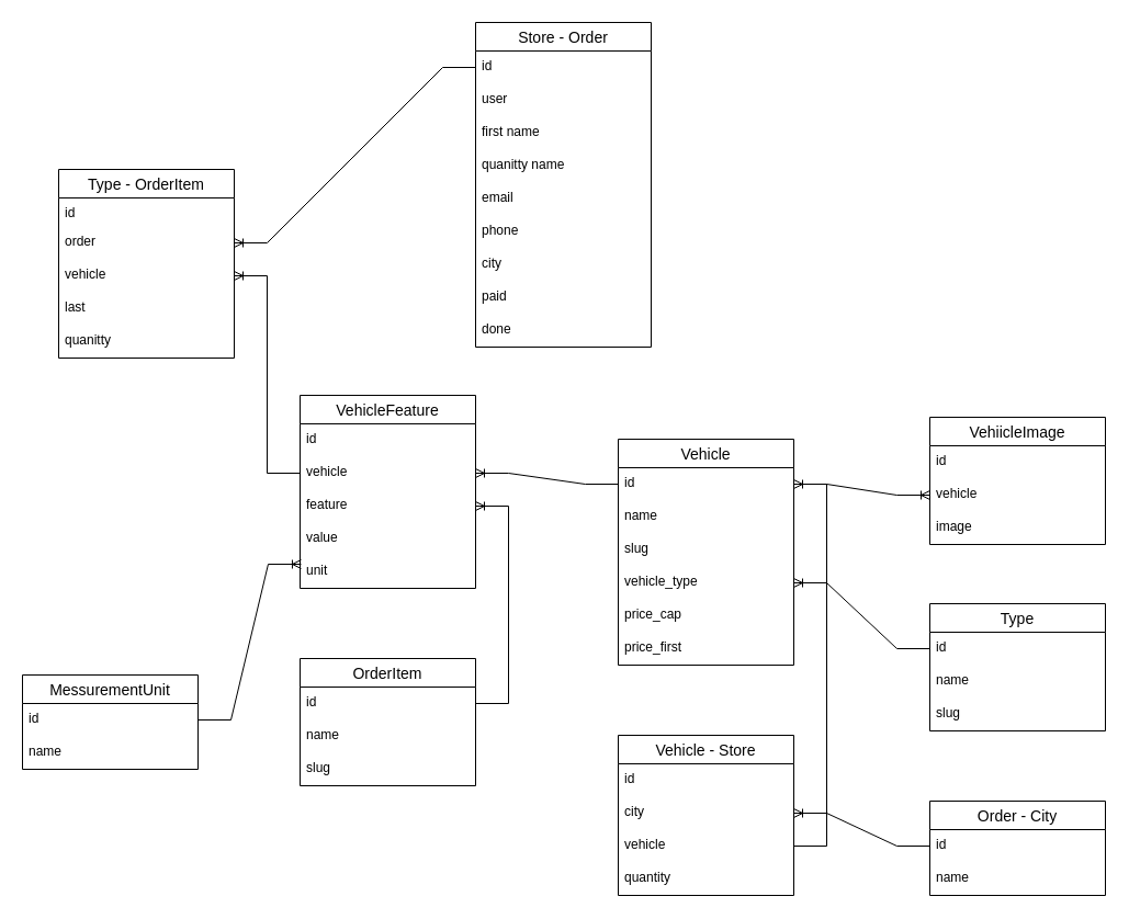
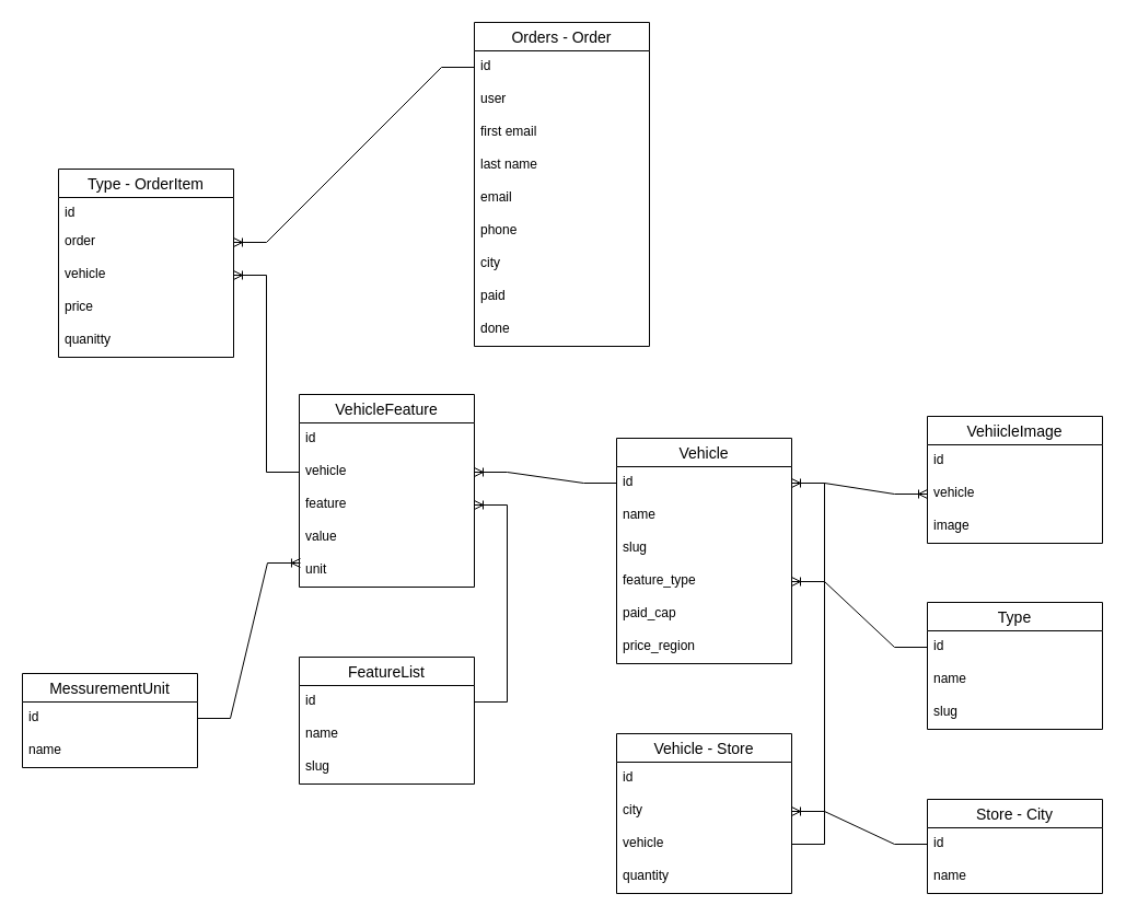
  <mxCell id="0" />
  <mxCell id="1" parent="0" />
  <mxCell id="2" value="Vehicle" style="swimlane;fontStyle=0;childLayout=stackLayout;horizontal=1;startSize=26;horizontalStack=0;resizeParent=1;resizeParentMax=0;resizeLast=0;collapsible=1;marginBottom=0;align=center;fontSize=14;" parent="1" vertex="1"><mxGeometry x="563" y="400" width="160" height="206" as="geometry" /></mxCell>
  <mxCell id="3" value="id" style="text;strokeColor=none;fillColor=none;spacingLeft=4;spacingRight=4;overflow=hidden;rotatable=0;points=[[0,0.5],[1,0.5]];portConstraint=eastwest;fontSize=12;" parent="2" vertex="1"><mxGeometry y="26" width="160" height="30" as="geometry" /></mxCell>
  <mxCell id="4" value="name&#10;" style="text;strokeColor=none;fillColor=none;spacingLeft=4;spacingRight=4;overflow=hidden;rotatable=0;points=[[0,0.5],[1,0.5]];portConstraint=eastwest;fontSize=12;" parent="2" vertex="1"><mxGeometry y="56" width="160" height="30" as="geometry" /></mxCell>
  <mxCell id="5" value="slug" style="text;strokeColor=none;fillColor=none;spacingLeft=4;spacingRight=4;overflow=hidden;rotatable=0;points=[[0,0.5],[1,0.5]];portConstraint=eastwest;fontSize=12;" parent="2" vertex="1"><mxGeometry y="86" width="160" height="30" as="geometry" /></mxCell>
- <mxCell id="6" value="vehicle_type" style="text;strokeColor=none;fillColor=none;spacingLeft=4;spacingRight=4;overflow=hidden;rotatable=0;points=[[0,0.5],[1,0.5]];portConstraint=eastwest;fontSize=12;" parent="2" vertex="1"><mxGeometry y="116" width="160" height="30" as="geometry" /></mxCell>
- <mxCell id="7" value="price_cap" style="text;strokeColor=none;fillColor=none;spacingLeft=4;spacingRight=4;overflow=hidden;rotatable=0;points=[[0,0.5],[1,0.5]];portConstraint=eastwest;fontSize=12;" parent="2" vertex="1"><mxGeometry y="146" width="160" height="30" as="geometry" /></mxCell>
- <mxCell id="8" value="price_first" style="text;strokeColor=none;fillColor=none;spacingLeft=4;spacingRight=4;overflow=hidden;rotatable=0;points=[[0,0.5],[1,0.5]];portConstraint=eastwest;fontSize=12;" parent="2" vertex="1"><mxGeometry y="176" width="160" height="30" as="geometry" /></mxCell>
+ <mxCell id="6" value="feature_type" style="text;strokeColor=none;fillColor=none;spacingLeft=4;spacingRight=4;overflow=hidden;rotatable=0;points=[[0,0.5],[1,0.5]];portConstraint=eastwest;fontSize=12;" parent="2" vertex="1"><mxGeometry y="116" width="160" height="30" as="geometry" /></mxCell>
+ <mxCell id="7" value="paid_cap" style="text;strokeColor=none;fillColor=none;spacingLeft=4;spacingRight=4;overflow=hidden;rotatable=0;points=[[0,0.5],[1,0.5]];portConstraint=eastwest;fontSize=12;" parent="2" vertex="1"><mxGeometry y="146" width="160" height="30" as="geometry" /></mxCell>
+ <mxCell id="8" value="price_region" style="text;strokeColor=none;fillColor=none;spacingLeft=4;spacingRight=4;overflow=hidden;rotatable=0;points=[[0,0.5],[1,0.5]];portConstraint=eastwest;fontSize=12;" parent="2" vertex="1"><mxGeometry y="176" width="160" height="30" as="geometry" /></mxCell>
  <mxCell id="9" value="VehiicleImage" style="swimlane;fontStyle=0;childLayout=stackLayout;horizontal=1;startSize=26;horizontalStack=0;resizeParent=1;resizeParentMax=0;resizeLast=0;collapsible=1;marginBottom=0;align=center;fontSize=14;" parent="1" vertex="1"><mxGeometry x="847" y="380" width="160" height="116" as="geometry" /></mxCell>
  <mxCell id="10" value="id" style="text;strokeColor=none;fillColor=none;spacingLeft=4;spacingRight=4;overflow=hidden;rotatable=0;points=[[0,0.5],[1,0.5]];portConstraint=eastwest;fontSize=12;" parent="9" vertex="1"><mxGeometry y="26" width="160" height="30" as="geometry" /></mxCell>
  <mxCell id="11" value="vehicle&#10;" style="text;strokeColor=none;fillColor=none;spacingLeft=4;spacingRight=4;overflow=hidden;rotatable=0;points=[[0,0.5],[1,0.5]];portConstraint=eastwest;fontSize=12;" parent="9" vertex="1"><mxGeometry y="56" width="160" height="30" as="geometry" /></mxCell>
  <mxCell id="12" value="image&#10;" style="text;strokeColor=none;fillColor=none;spacingLeft=4;spacingRight=4;overflow=hidden;rotatable=0;points=[[0,0.5],[1,0.5]];portConstraint=eastwest;fontSize=12;" parent="9" vertex="1"><mxGeometry y="86" width="160" height="30" as="geometry" /></mxCell>
  <mxCell id="13" value="" style="edgeStyle=entityRelationEdgeStyle;fontSize=12;html=1;endArrow=ERoneToMany;rounded=0;" parent="1" source="3" target="11" edge="1"><mxGeometry width="100" height="100" relative="1" as="geometry"><mxPoint x="583" y="350" as="sourcePoint" /><mxPoint x="683" y="250" as="targetPoint" /></mxGeometry></mxCell>
  <mxCell id="14" value="VehicleFeature" style="swimlane;fontStyle=0;childLayout=stackLayout;horizontal=1;startSize=26;horizontalStack=0;resizeParent=1;resizeParentMax=0;resizeLast=0;collapsible=1;marginBottom=0;align=center;fontSize=14;" parent="1" vertex="1"><mxGeometry x="273" y="360" width="160" height="176" as="geometry" /></mxCell>
  <mxCell id="15" value="id&#10;" style="text;strokeColor=none;fillColor=none;spacingLeft=4;spacingRight=4;overflow=hidden;rotatable=0;points=[[0,0.5],[1,0.5]];portConstraint=eastwest;fontSize=12;" parent="14" vertex="1"><mxGeometry y="26" width="160" height="30" as="geometry" /></mxCell>
  <mxCell id="16" value="vehicle" style="text;strokeColor=none;fillColor=none;spacingLeft=4;spacingRight=4;overflow=hidden;rotatable=0;points=[[0,0.5],[1,0.5]];portConstraint=eastwest;fontSize=12;" parent="14" vertex="1"><mxGeometry y="56" width="160" height="30" as="geometry" /></mxCell>
  <mxCell id="17" value="feature" style="text;strokeColor=none;fillColor=none;spacingLeft=4;spacingRight=4;overflow=hidden;rotatable=0;points=[[0,0.5],[1,0.5]];portConstraint=eastwest;fontSize=12;" parent="14" vertex="1"><mxGeometry y="86" width="160" height="30" as="geometry" /></mxCell>
  <mxCell id="18" value="value" style="text;strokeColor=none;fillColor=none;spacingLeft=4;spacingRight=4;overflow=hidden;rotatable=0;points=[[0,0.5],[1,0.5]];portConstraint=eastwest;fontSize=12;" parent="14" vertex="1"><mxGeometry y="116" width="160" height="30" as="geometry" /></mxCell>
  <mxCell id="19" value="unit&#10;" style="text;strokeColor=none;fillColor=none;spacingLeft=4;spacingRight=4;overflow=hidden;rotatable=0;points=[[0,0.5],[1,0.5]];portConstraint=eastwest;fontSize=12;" parent="14" vertex="1"><mxGeometry y="146" width="160" height="30" as="geometry" /></mxCell>
  <mxCell id="20" value="MessurementUnit" style="swimlane;fontStyle=0;childLayout=stackLayout;horizontal=1;startSize=26;horizontalStack=0;resizeParent=1;resizeParentMax=0;resizeLast=0;collapsible=1;marginBottom=0;align=center;fontSize=14;" parent="1" vertex="1"><mxGeometry x="20" y="615" width="160" height="86" as="geometry" /></mxCell>
  <mxCell id="21" value="id" style="text;strokeColor=none;fillColor=none;spacingLeft=4;spacingRight=4;overflow=hidden;rotatable=0;points=[[0,0.5],[1,0.5]];portConstraint=eastwest;fontSize=12;" parent="20" vertex="1"><mxGeometry y="26" width="160" height="30" as="geometry" /></mxCell>
  <mxCell id="22" value="name" style="text;strokeColor=none;fillColor=none;spacingLeft=4;spacingRight=4;overflow=hidden;rotatable=0;points=[[0,0.5],[1,0.5]];portConstraint=eastwest;fontSize=12;" parent="20" vertex="1"><mxGeometry y="56" width="160" height="30" as="geometry" /></mxCell>
  <mxCell id="23" value="" style="edgeStyle=entityRelationEdgeStyle;fontSize=12;html=1;endArrow=ERoneToMany;rounded=0;entryX=0.006;entryY=0.267;entryDx=0;entryDy=0;entryPerimeter=0;" parent="1" source="21" target="19" edge="1"><mxGeometry width="100" height="100" relative="1" as="geometry"><mxPoint x="173" y="270" as="sourcePoint" /><mxPoint x="243" y="220" as="targetPoint" /></mxGeometry></mxCell>
  <mxCell id="24" value="" style="edgeStyle=entityRelationEdgeStyle;fontSize=12;html=1;endArrow=ERoneToMany;rounded=0;exitX=0;exitY=0.5;exitDx=0;exitDy=0;" parent="1" source="3" target="16" edge="1"><mxGeometry width="100" height="100" relative="1" as="geometry"><mxPoint x="803" y="300" as="sourcePoint" /><mxPoint x="903" y="200" as="targetPoint" /></mxGeometry></mxCell>
- <mxCell id="25" value="OrderItem" style="swimlane;fontStyle=0;childLayout=stackLayout;horizontal=1;startSize=26;horizontalStack=0;resizeParent=1;resizeParentMax=0;resizeLast=0;collapsible=1;marginBottom=0;align=center;fontSize=14;" parent="1" vertex="1"><mxGeometry x="273" y="600" width="160" height="116" as="geometry" /></mxCell>
+ <mxCell id="25" value="FeatureList" style="swimlane;fontStyle=0;childLayout=stackLayout;horizontal=1;startSize=26;horizontalStack=0;resizeParent=1;resizeParentMax=0;resizeLast=0;collapsible=1;marginBottom=0;align=center;fontSize=14;" parent="1" vertex="1"><mxGeometry x="273" y="600" width="160" height="116" as="geometry" /></mxCell>
  <mxCell id="26" value="id" style="text;strokeColor=none;fillColor=none;spacingLeft=4;spacingRight=4;overflow=hidden;rotatable=0;points=[[0,0.5],[1,0.5]];portConstraint=eastwest;fontSize=12;" parent="25" vertex="1"><mxGeometry y="26" width="160" height="30" as="geometry" /></mxCell>
  <mxCell id="27" value="name" style="text;strokeColor=none;fillColor=none;spacingLeft=4;spacingRight=4;overflow=hidden;rotatable=0;points=[[0,0.5],[1,0.5]];portConstraint=eastwest;fontSize=12;" parent="25" vertex="1"><mxGeometry y="56" width="160" height="30" as="geometry" /></mxCell>
  <mxCell id="28" value="slug" style="text;strokeColor=none;fillColor=none;spacingLeft=4;spacingRight=4;overflow=hidden;rotatable=0;points=[[0,0.5],[1,0.5]];portConstraint=eastwest;fontSize=12;" parent="25" vertex="1"><mxGeometry y="86" width="160" height="30" as="geometry" /></mxCell>
  <mxCell id="29" value="" style="edgeStyle=entityRelationEdgeStyle;fontSize=12;html=1;endArrow=ERoneToMany;rounded=0;exitX=1;exitY=0.5;exitDx=0;exitDy=0;" parent="1" source="26" target="17" edge="1"><mxGeometry width="100" height="100" relative="1" as="geometry"><mxPoint x="803" y="300" as="sourcePoint" /><mxPoint x="903" y="200" as="targetPoint" /></mxGeometry></mxCell>
  <mxCell id="30" value="Type" style="swimlane;fontStyle=0;childLayout=stackLayout;horizontal=1;startSize=26;horizontalStack=0;resizeParent=1;resizeParentMax=0;resizeLast=0;collapsible=1;marginBottom=0;align=center;fontSize=14;" parent="1" vertex="1"><mxGeometry x="847" y="550" width="160" height="116" as="geometry" /></mxCell>
  <mxCell id="31" value="id" style="text;strokeColor=none;fillColor=none;spacingLeft=4;spacingRight=4;overflow=hidden;rotatable=0;points=[[0,0.5],[1,0.5]];portConstraint=eastwest;fontSize=12;" parent="30" vertex="1"><mxGeometry y="26" width="160" height="30" as="geometry" /></mxCell>
  <mxCell id="32" value="name" style="text;strokeColor=none;fillColor=none;spacingLeft=4;spacingRight=4;overflow=hidden;rotatable=0;points=[[0,0.5],[1,0.5]];portConstraint=eastwest;fontSize=12;" parent="30" vertex="1"><mxGeometry y="56" width="160" height="30" as="geometry" /></mxCell>
  <mxCell id="33" value="slug" style="text;strokeColor=none;fillColor=none;spacingLeft=4;spacingRight=4;overflow=hidden;rotatable=0;points=[[0,0.5],[1,0.5]];portConstraint=eastwest;fontSize=12;" parent="30" vertex="1"><mxGeometry y="86" width="160" height="30" as="geometry" /></mxCell>
  <mxCell id="34" value="" style="edgeStyle=entityRelationEdgeStyle;fontSize=12;html=1;endArrow=ERoneToMany;rounded=0;" parent="1" source="31" target="6" edge="1"><mxGeometry width="100" height="100" relative="1" as="geometry"><mxPoint x="653" y="300" as="sourcePoint" /><mxPoint x="753" y="200" as="targetPoint" /></mxGeometry></mxCell>
  <mxCell id="35" value="Vehicle - Store" style="swimlane;fontStyle=0;childLayout=stackLayout;horizontal=1;startSize=26;horizontalStack=0;resizeParent=1;resizeParentMax=0;resizeLast=0;collapsible=1;marginBottom=0;align=center;fontSize=14;" parent="1" vertex="1"><mxGeometry x="563" y="670" width="160" height="146" as="geometry" /></mxCell>
  <mxCell id="36" value="id" style="text;strokeColor=none;fillColor=none;spacingLeft=4;spacingRight=4;overflow=hidden;rotatable=0;points=[[0,0.5],[1,0.5]];portConstraint=eastwest;fontSize=12;" parent="35" vertex="1"><mxGeometry y="26" width="160" height="30" as="geometry" /></mxCell>
  <mxCell id="37" value="city" style="text;strokeColor=none;fillColor=none;spacingLeft=4;spacingRight=4;overflow=hidden;rotatable=0;points=[[0,0.5],[1,0.5]];portConstraint=eastwest;fontSize=12;" parent="35" vertex="1"><mxGeometry y="56" width="160" height="30" as="geometry" /></mxCell>
  <mxCell id="38" value="vehicle" style="text;strokeColor=none;fillColor=none;spacingLeft=4;spacingRight=4;overflow=hidden;rotatable=0;points=[[0,0.5],[1,0.5]];portConstraint=eastwest;fontSize=12;" parent="35" vertex="1"><mxGeometry y="86" width="160" height="30" as="geometry" /></mxCell>
  <mxCell id="39" value="quantity" style="text;strokeColor=none;fillColor=none;spacingLeft=4;spacingRight=4;overflow=hidden;rotatable=0;points=[[0,0.5],[1,0.5]];portConstraint=eastwest;fontSize=12;" parent="35" vertex="1"><mxGeometry y="116" width="160" height="30" as="geometry" /></mxCell>
  <mxCell id="40" value="" style="edgeStyle=entityRelationEdgeStyle;fontSize=12;html=1;endArrow=ERoneToMany;rounded=0;" parent="1" source="38" target="3" edge="1"><mxGeometry width="100" height="100" relative="1" as="geometry"><mxPoint x="633" y="480" as="sourcePoint" /><mxPoint x="723" y="320" as="targetPoint" /></mxGeometry></mxCell>
- <mxCell id="41" value="Order - City" style="swimlane;fontStyle=0;childLayout=stackLayout;horizontal=1;startSize=26;horizontalStack=0;resizeParent=1;resizeParentMax=0;resizeLast=0;collapsible=1;marginBottom=0;align=center;fontSize=14;" parent="1" vertex="1"><mxGeometry x="847" y="730" width="160" height="86" as="geometry" /></mxCell>
+ <mxCell id="41" value="Store - City" style="swimlane;fontStyle=0;childLayout=stackLayout;horizontal=1;startSize=26;horizontalStack=0;resizeParent=1;resizeParentMax=0;resizeLast=0;collapsible=1;marginBottom=0;align=center;fontSize=14;" parent="1" vertex="1"><mxGeometry x="847" y="730" width="160" height="86" as="geometry" /></mxCell>
  <mxCell id="42" value="id" style="text;strokeColor=none;fillColor=none;spacingLeft=4;spacingRight=4;overflow=hidden;rotatable=0;points=[[0,0.5],[1,0.5]];portConstraint=eastwest;fontSize=12;" parent="41" vertex="1"><mxGeometry y="26" width="160" height="30" as="geometry" /></mxCell>
  <mxCell id="43" value="name" style="text;strokeColor=none;fillColor=none;spacingLeft=4;spacingRight=4;overflow=hidden;rotatable=0;points=[[0,0.5],[1,0.5]];portConstraint=eastwest;fontSize=12;" parent="41" vertex="1"><mxGeometry y="56" width="160" height="30" as="geometry" /></mxCell>
  <mxCell id="44" value="" style="edgeStyle=entityRelationEdgeStyle;fontSize=12;html=1;endArrow=ERoneToMany;rounded=0;" parent="1" source="42" target="37" edge="1"><mxGeometry width="100" height="100" relative="1" as="geometry"><mxPoint x="653" y="300" as="sourcePoint" /><mxPoint x="753" y="200" as="targetPoint" /></mxGeometry></mxCell>
- <mxCell id="45" value="Store - Order" style="swimlane;fontStyle=0;childLayout=stackLayout;horizontal=1;startSize=26;horizontalStack=0;resizeParent=1;resizeParentMax=0;resizeLast=0;collapsible=1;marginBottom=0;align=center;fontSize=14;" vertex="1" parent="1"><mxGeometry y="20" width="160" height="296" as="geometry" x="433" /></mxCell>
+ <mxCell id="45" value="Orders - Order" style="swimlane;fontStyle=0;childLayout=stackLayout;horizontal=1;startSize=26;horizontalStack=0;resizeParent=1;resizeParentMax=0;resizeLast=0;collapsible=1;marginBottom=0;align=center;fontSize=14;" vertex="1" parent="1"><mxGeometry y="20" width="160" height="296" as="geometry" x="433" /></mxCell>
  <mxCell id="46" value="id" style="text;strokeColor=none;fillColor=none;spacingLeft=4;spacingRight=4;overflow=hidden;rotatable=0;points=[[0,0.5],[1,0.5]];portConstraint=eastwest;fontSize=12;" vertex="1" parent="45"><mxGeometry y="26" width="160" height="30" as="geometry" /></mxCell>
  <mxCell id="47" value="user" style="text;strokeColor=none;fillColor=none;spacingLeft=4;spacingRight=4;overflow=hidden;rotatable=0;points=[[0,0.5],[1,0.5]];portConstraint=eastwest;fontSize=12;" vertex="1" parent="45"><mxGeometry y="56" width="160" height="30" as="geometry" /></mxCell>
- <mxCell id="48" value="first name" style="text;strokeColor=none;fillColor=none;spacingLeft=4;spacingRight=4;overflow=hidden;rotatable=0;points=[[0,0.5],[1,0.5]];portConstraint=eastwest;fontSize=12;" vertex="1" parent="45"><mxGeometry y="86" width="160" height="30" as="geometry" /></mxCell>
- <mxCell id="49" value="quanitty name" style="text;strokeColor=none;fillColor=none;spacingLeft=4;spacingRight=4;overflow=hidden;rotatable=0;points=[[0,0.5],[1,0.5]];portConstraint=eastwest;fontSize=12;" vertex="1" parent="45"><mxGeometry y="116" width="160" height="30" as="geometry" /></mxCell>
+ <mxCell id="48" value="first email" style="text;strokeColor=none;fillColor=none;spacingLeft=4;spacingRight=4;overflow=hidden;rotatable=0;points=[[0,0.5],[1,0.5]];portConstraint=eastwest;fontSize=12;" vertex="1" parent="45"><mxGeometry y="86" width="160" height="30" as="geometry" /></mxCell>
+ <mxCell id="49" value="last name" style="text;strokeColor=none;fillColor=none;spacingLeft=4;spacingRight=4;overflow=hidden;rotatable=0;points=[[0,0.5],[1,0.5]];portConstraint=eastwest;fontSize=12;" vertex="1" parent="45"><mxGeometry y="116" width="160" height="30" as="geometry" /></mxCell>
  <mxCell id="50" value="email" style="text;strokeColor=none;fillColor=none;spacingLeft=4;spacingRight=4;overflow=hidden;rotatable=0;points=[[0,0.5],[1,0.5]];portConstraint=eastwest;fontSize=12;" vertex="1" parent="45"><mxGeometry y="146" width="160" height="30" as="geometry" /></mxCell>
  <mxCell id="51" value="phone" style="text;strokeColor=none;fillColor=none;spacingLeft=4;spacingRight=4;overflow=hidden;rotatable=0;points=[[0,0.5],[1,0.5]];portConstraint=eastwest;fontSize=12;" vertex="1" parent="45"><mxGeometry y="176" width="160" height="30" as="geometry" /></mxCell>
  <mxCell id="52" value="city" style="text;strokeColor=none;fillColor=none;spacingLeft=4;spacingRight=4;overflow=hidden;rotatable=0;points=[[0,0.5],[1,0.5]];portConstraint=eastwest;fontSize=12;" vertex="1" parent="45"><mxGeometry y="206" width="160" height="30" as="geometry" /></mxCell>
  <mxCell id="53" value="paid" style="text;strokeColor=none;fillColor=none;spacingLeft=4;spacingRight=4;overflow=hidden;rotatable=0;points=[[0,0.5],[1,0.5]];portConstraint=eastwest;fontSize=12;" vertex="1" parent="45"><mxGeometry y="236" width="160" height="30" as="geometry" /></mxCell>
  <mxCell id="54" value="done" style="text;strokeColor=none;fillColor=none;spacingLeft=4;spacingRight=4;overflow=hidden;rotatable=0;points=[[0,0.5],[1,0.5]];portConstraint=eastwest;fontSize=12;" vertex="1" parent="45"><mxGeometry y="266" width="160" height="30" as="geometry" /></mxCell>
  <mxCell id="55" value="Type - OrderItem" style="swimlane;fontStyle=0;childLayout=stackLayout;horizontal=1;startSize=26;horizontalStack=0;resizeParent=1;resizeParentMax=0;resizeLast=0;collapsible=1;marginBottom=0;align=center;fontSize=14;" vertex="1" parent="1"><mxGeometry x="53" y="154" width="160" height="172" as="geometry" /></mxCell>
  <mxCell id="56" value="id" style="text;strokeColor=none;fillColor=none;spacingLeft=4;spacingRight=4;overflow=hidden;rotatable=0;points=[[0,0.5],[1,0.5]];portConstraint=eastwest;fontSize=12;" vertex="1" parent="55"><mxGeometry y="26" width="160" height="26" as="geometry" /></mxCell>
  <mxCell id="57" value="order" style="text;strokeColor=none;fillColor=none;spacingLeft=4;spacingRight=4;overflow=hidden;rotatable=0;points=[[0,0.5],[1,0.5]];portConstraint=eastwest;fontSize=12;" vertex="1" parent="55"><mxGeometry y="52" width="160" height="30" as="geometry" /></mxCell>
  <mxCell id="58" value="vehicle" style="text;strokeColor=none;fillColor=none;spacingLeft=4;spacingRight=4;overflow=hidden;rotatable=0;points=[[0,0.5],[1,0.5]];portConstraint=eastwest;fontSize=12;" vertex="1" parent="55"><mxGeometry y="82" width="160" height="30" as="geometry" /></mxCell>
- <mxCell id="59" value="last" style="text;strokeColor=none;fillColor=none;spacingLeft=4;spacingRight=4;overflow=hidden;rotatable=0;points=[[0,0.5],[1,0.5]];portConstraint=eastwest;fontSize=12;" vertex="1" parent="55"><mxGeometry y="112" width="160" height="30" as="geometry" /></mxCell>
+ <mxCell id="59" value="price" style="text;strokeColor=none;fillColor=none;spacingLeft=4;spacingRight=4;overflow=hidden;rotatable=0;points=[[0,0.5],[1,0.5]];portConstraint=eastwest;fontSize=12;" vertex="1" parent="55"><mxGeometry y="112" width="160" height="30" as="geometry" /></mxCell>
  <mxCell id="60" value="quanitty" style="text;strokeColor=none;fillColor=none;spacingLeft=4;spacingRight=4;overflow=hidden;rotatable=0;points=[[0,0.5],[1,0.5]];portConstraint=eastwest;fontSize=12;" vertex="1" parent="55"><mxGeometry y="142" width="160" height="30" as="geometry" /></mxCell>
  <mxCell id="61" value="" style="edgeStyle=entityRelationEdgeStyle;fontSize=12;html=1;endArrow=ERoneToMany;rounded=0;" edge="1" parent="1" source="46" target="57"><mxGeometry width="100" height="100" relative="1" as="geometry"><mxPoint x="323" y="240" as="sourcePoint" /><mxPoint x="423" y="140" as="targetPoint" /></mxGeometry></mxCell>
  <mxCell id="62" value="" style="edgeStyle=entityRelationEdgeStyle;fontSize=12;html=1;endArrow=ERoneToMany;rounded=0;" edge="1" parent="1" source="16" target="58"><mxGeometry width="100" height="100" relative="1" as="geometry"><mxPoint x="153" y="360" as="sourcePoint" /><mxPoint x="253" y="260" as="targetPoint" /></mxGeometry></mxCell>
